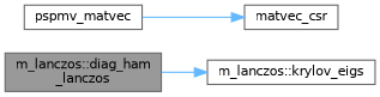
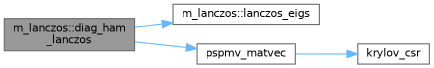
  digraph {
    rankdir=LR
    node [color=grey40 fillcolor=white fontname=Helvetica fontsize=10 shape=box style=filled]
    edge [color=steelblue1 fontname=Helvetica fontsize=10 labelfontname=Helvetica labelfontsize=10 style=solid]
    n1 [color=gray40 fillcolor=grey60 fontcolor=black height=0.2 label="m_lanczos::diag_ham\l_lanczos" width=0.4]
-   n2 [height=0.2 label="m_lanczos::krylov_eigs" width=0.4]
+   n2 [height=0.2 label="m_lanczos::lanczos_eigs" width=0.4]
    n3 [height=0.2 label=pspmv_matvec width=0.4]
-   n4 [height=0.2 label=matvec_csr width=0.4]
+   n4 [height=0.2 label=krylov_csr width=0.4]
    n1 -> n2
+   n1 -> n3
    n3 -> n4
  }
